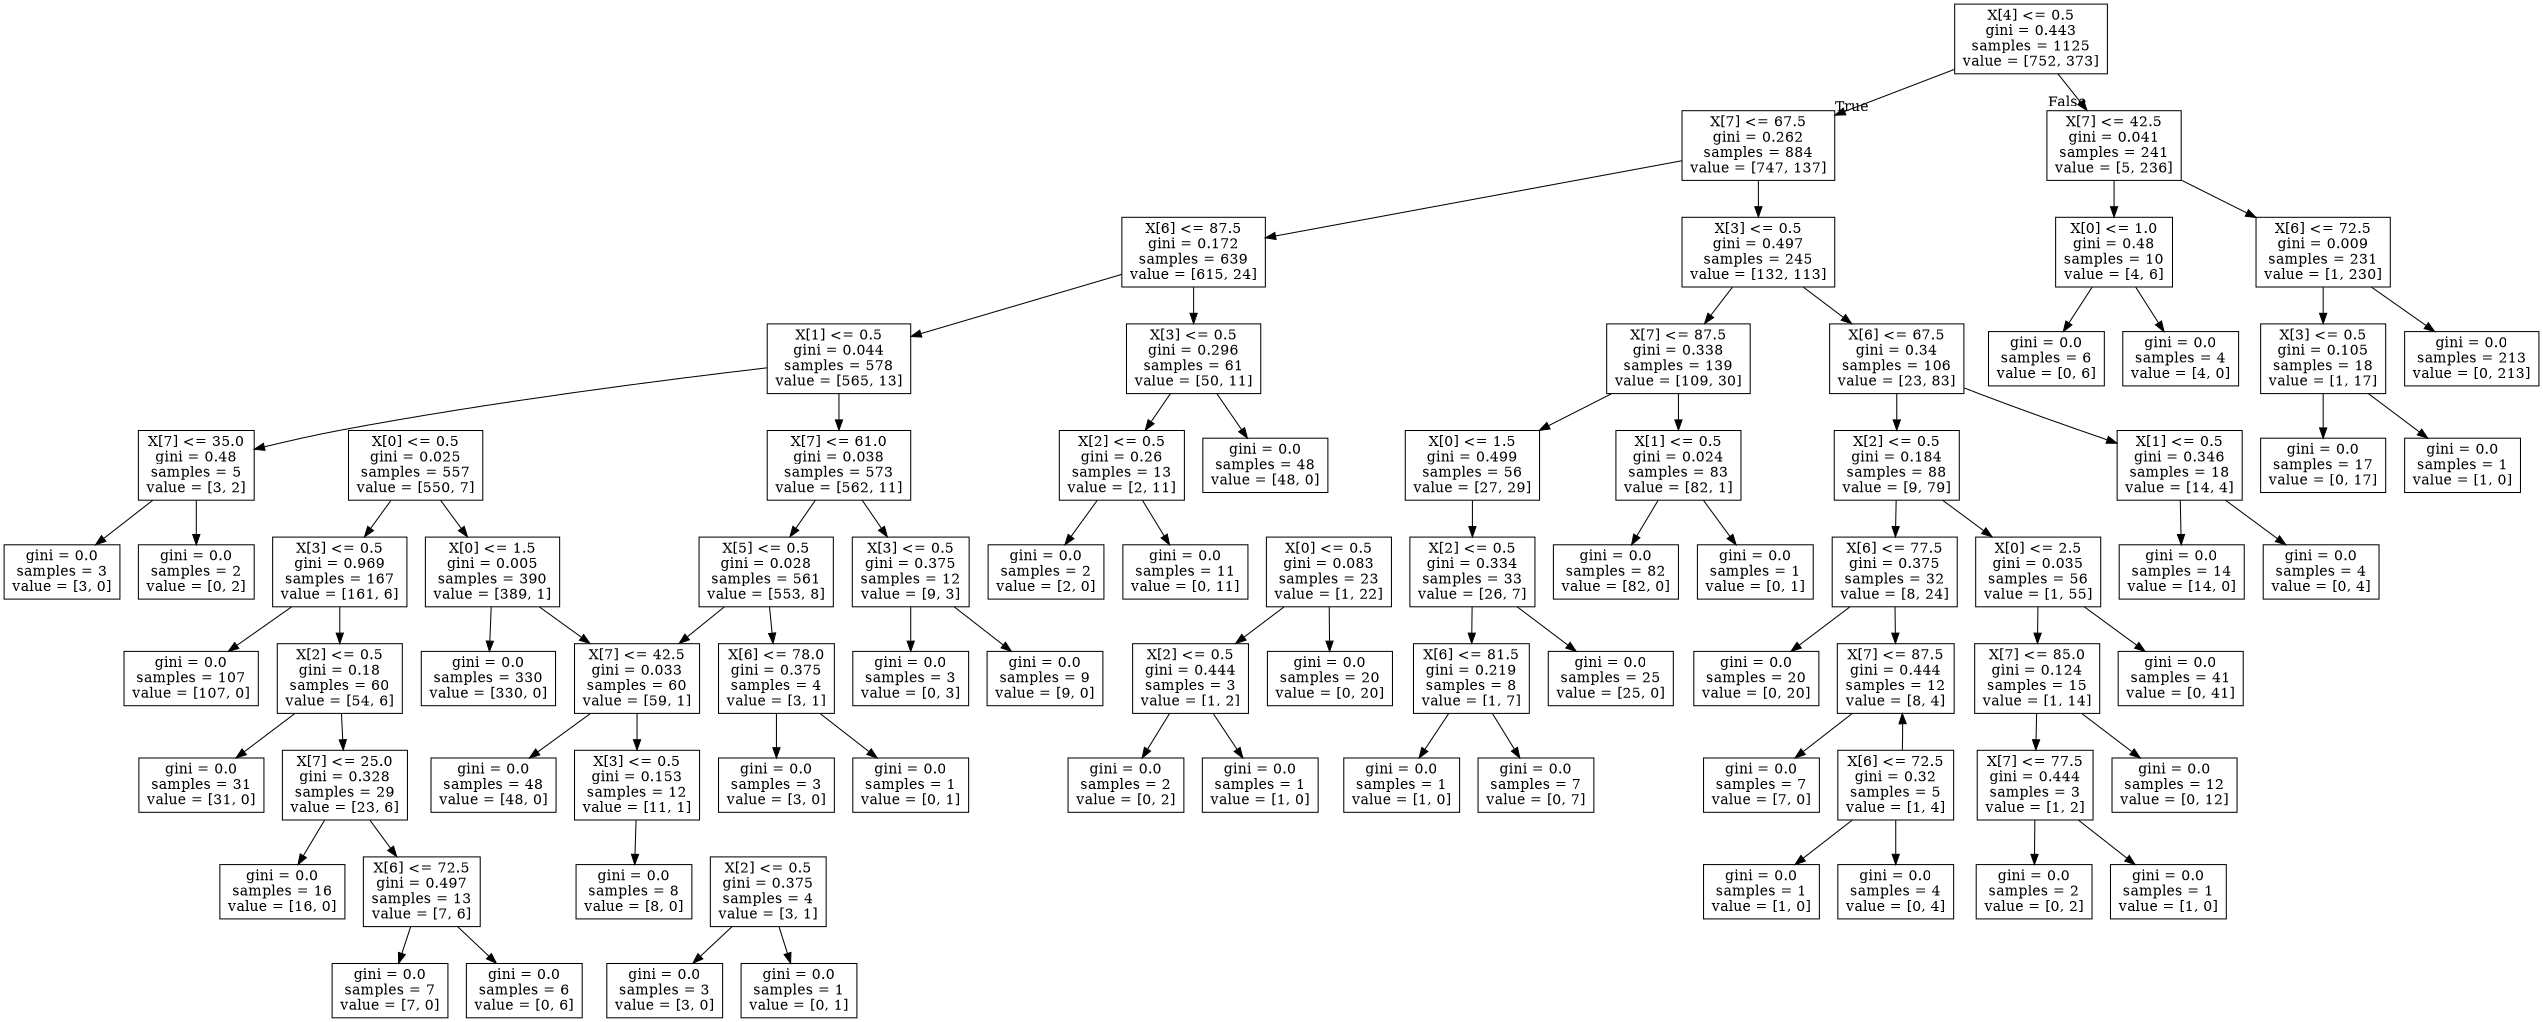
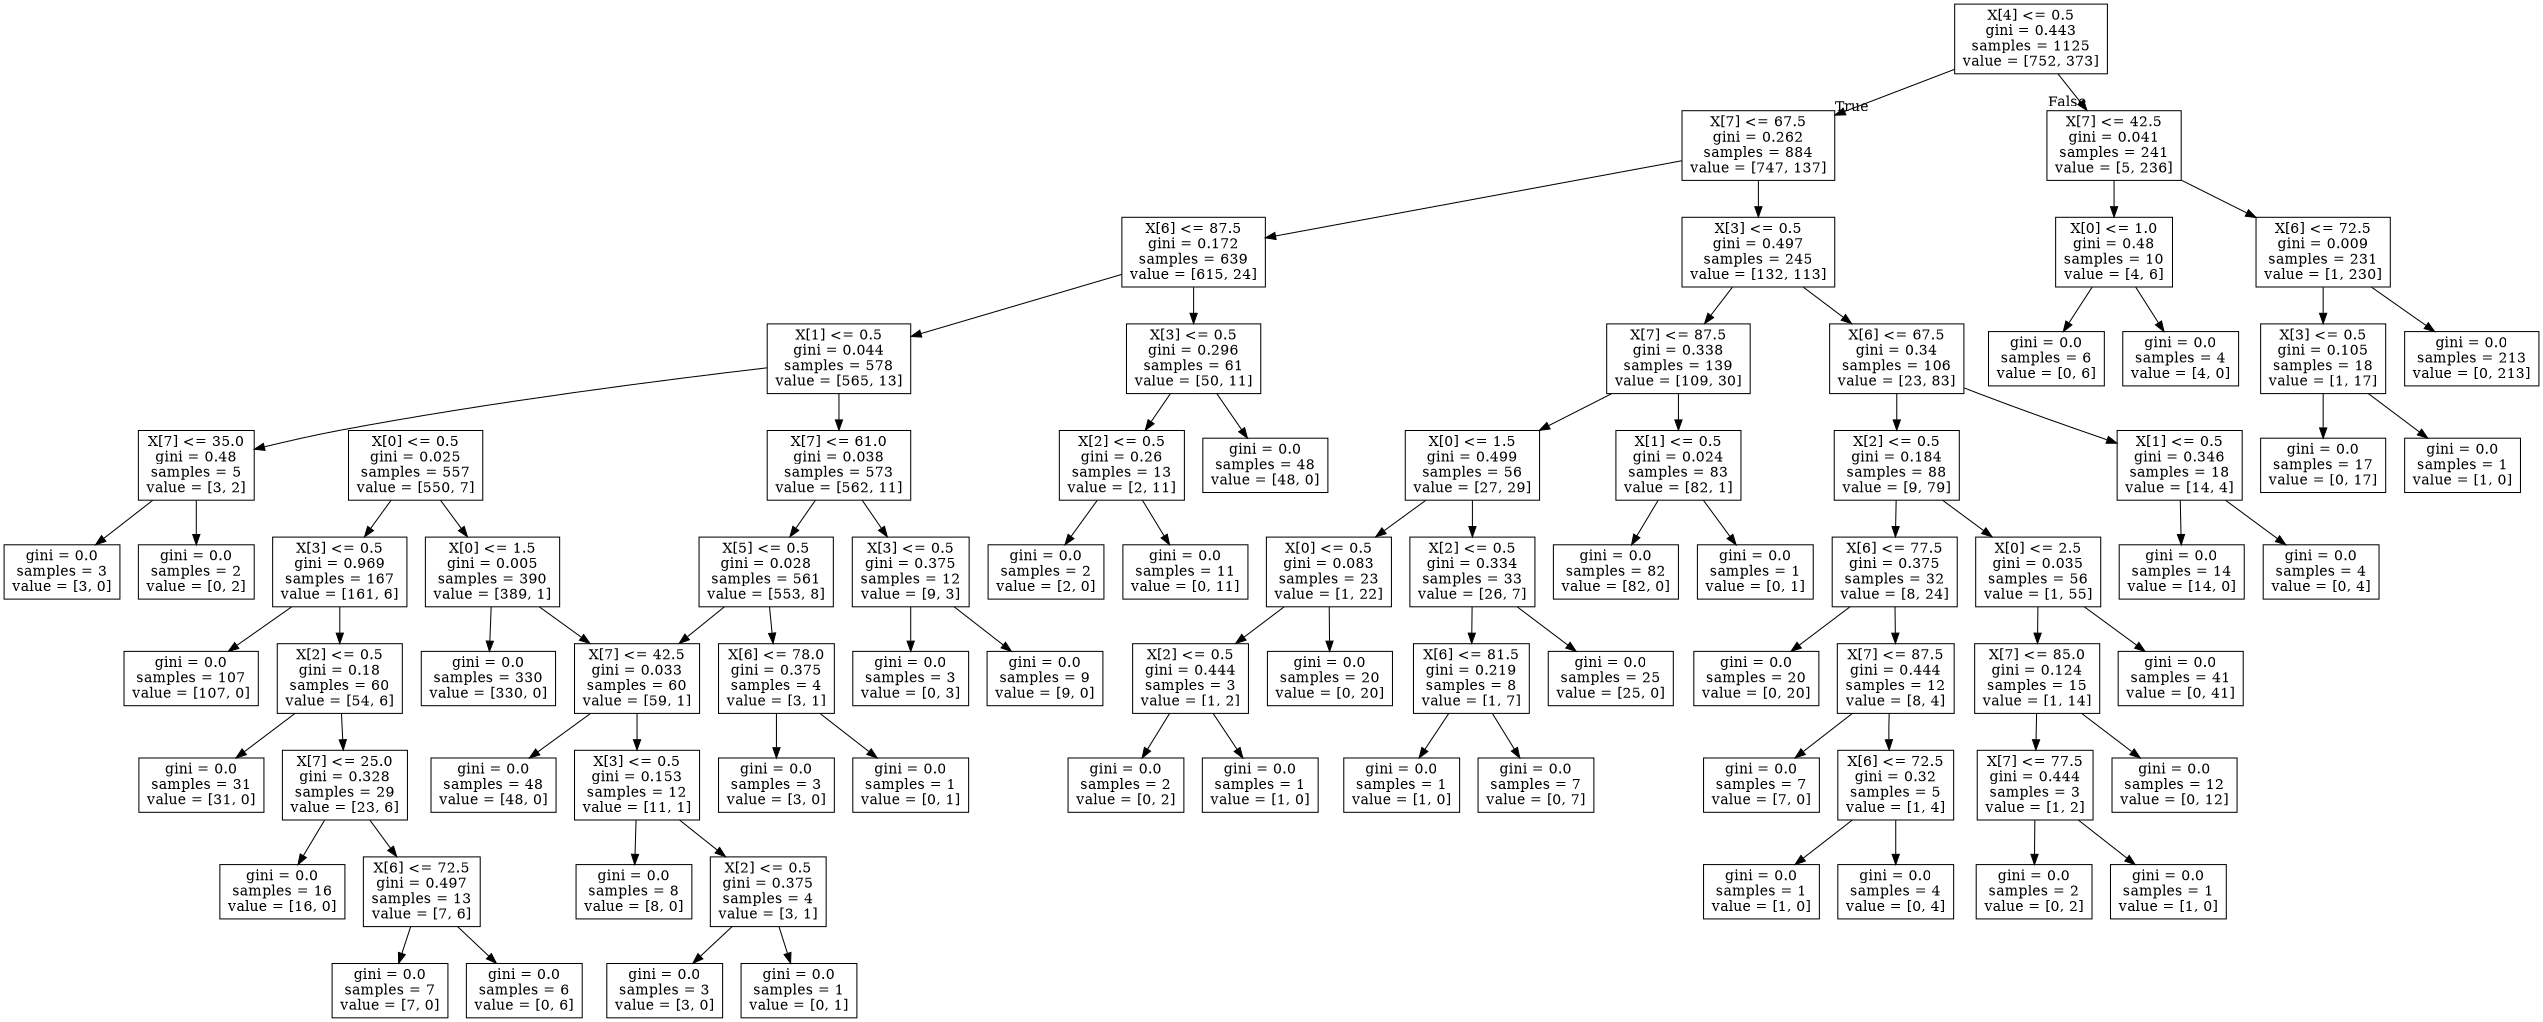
  digraph {
    node [shape=box]
    n1 [label="X[4] <= 0.5\ngini = 0.443\nsamples = 1125\nvalue = [752, 373]"]
    n2 [label="X[7] <= 67.5\ngini = 0.262\nsamples = 884\nvalue = [747, 137]"]
    n3 [label="X[7] <= 42.5\ngini = 0.041\nsamples = 241\nvalue = [5, 236]"]
    n4 [label="X[6] <= 87.5\ngini = 0.172\nsamples = 639\nvalue = [615, 24]"]
    n5 [label="X[3] <= 0.5\ngini = 0.497\nsamples = 245\nvalue = [132, 113]"]
    n6 [label="X[0] <= 1.0\ngini = 0.48\nsamples = 10\nvalue = [4, 6]"]
    n7 [label="X[6] <= 72.5\ngini = 0.009\nsamples = 231\nvalue = [1, 230]"]
    n8 [label="X[1] <= 0.5\ngini = 0.044\nsamples = 578\nvalue = [565, 13]"]
    n9 [label="X[3] <= 0.5\ngini = 0.296\nsamples = 61\nvalue = [50, 11]"]
    n10 [label="X[7] <= 87.5\ngini = 0.338\nsamples = 139\nvalue = [109, 30]"]
    n11 [label="X[6] <= 67.5\ngini = 0.34\nsamples = 106\nvalue = [23, 83]"]
    n12 [label="X[7] <= 61.0\ngini = 0.038\nsamples = 573\nvalue = [562, 11]"]
    n13 [label="X[7] <= 35.0\ngini = 0.48\nsamples = 5\nvalue = [3, 2]"]
    n14 [label="gini = 0.0\nsamples = 48\nvalue = [48, 0]"]
    n15 [label="X[2] <= 0.5\ngini = 0.26\nsamples = 13\nvalue = [2, 11]"]
    n16 [label="X[5] <= 0.5\ngini = 0.028\nsamples = 561\nvalue = [553, 8]"]
    n17 [label="X[3] <= 0.5\ngini = 0.375\nsamples = 12\nvalue = [9, 3]"]
    n18 [label="gini = 0.0\nsamples = 3\nvalue = [3, 0]"]
    n19 [label="gini = 0.0\nsamples = 2\nvalue = [0, 2]"]
    n20 [label="X[6] <= 78.0\ngini = 0.375\nsamples = 4\nvalue = [3, 1]"]
    n21 [label="X[7] <= 42.5\ngini = 0.033\nsamples = 60\nvalue = [59, 1]"]
    n22 [label="gini = 0.0\nsamples = 9\nvalue = [9, 0]"]
    n23 [label="gini = 0.0\nsamples = 3\nvalue = [0, 3]"]
    n24 [label="X[0] <= 0.5\ngini = 0.025\nsamples = 557\nvalue = [550, 7]"]
    n25 [label="X[3] <= 0.5\ngini = 0.969\nsamples = 167\nvalue = [161, 6]"]
    n26 [label="X[0] <= 1.5\ngini = 0.005\nsamples = 390\nvalue = [389, 1]"]
    n27 [label="gini = 0.0\nsamples = 3\nvalue = [3, 0]"]
    n28 [label="gini = 0.0\nsamples = 1\nvalue = [0, 1]"]
    n29 [label="gini = 0.0\nsamples = 107\nvalue = [107, 0]"]
    n30 [label="X[2] <= 0.5\ngini = 0.18\nsamples = 60\nvalue = [54, 6]"]
    n31 [label="gini = 0.0\nsamples = 330\nvalue = [330, 0]"]
    n32 [label="gini = 0.0\nsamples = 31\nvalue = [31, 0]"]
    n33 [label="X[7] <= 25.0\ngini = 0.328\nsamples = 29\nvalue = [23, 6]"]
    n34 [label="gini = 0.0\nsamples = 16\nvalue = [16, 0]"]
    n35 [label="X[6] <= 72.5\ngini = 0.497\nsamples = 13\nvalue = [7, 6]"]
    n36 [label="gini = 0.0\nsamples = 7\nvalue = [7, 0]"]
    n37 [label="gini = 0.0\nsamples = 6\nvalue = [0, 6]"]
    n38 [label="gini = 0.0\nsamples = 48\nvalue = [48, 0]"]
    n39 [label="X[3] <= 0.5\ngini = 0.153\nsamples = 12\nvalue = [11, 1]"]
    n40 [label="gini = 0.0\nsamples = 8\nvalue = [8, 0]"]
    n41 [label="X[2] <= 0.5\ngini = 0.375\nsamples = 4\nvalue = [3, 1]"]
    n42 [label="gini = 0.0\nsamples = 3\nvalue = [3, 0]"]
    n43 [label="gini = 0.0\nsamples = 1\nvalue = [0, 1]"]
    n44 [label="gini = 0.0\nsamples = 2\nvalue = [2, 0]"]
    n45 [label="gini = 0.0\nsamples = 11\nvalue = [0, 11]"]
    n46 [label="X[1] <= 0.5\ngini = 0.024\nsamples = 83\nvalue = [82, 1]"]
    n47 [label="X[0] <= 1.5\ngini = 0.499\nsamples = 56\nvalue = [27, 29]"]
    n48 [label="X[1] <= 0.5\ngini = 0.346\nsamples = 18\nvalue = [14, 4]"]
    n49 [label="X[2] <= 0.5\ngini = 0.184\nsamples = 88\nvalue = [9, 79]"]
    n50 [label="gini = 0.0\nsamples = 82\nvalue = [82, 0]"]
    n51 [label="gini = 0.0\nsamples = 1\nvalue = [0, 1]"]
    n52 [label="X[0] <= 0.5\ngini = 0.083\nsamples = 23\nvalue = [1, 22]"]
    n53 [label="X[2] <= 0.5\ngini = 0.334\nsamples = 33\nvalue = [26, 7]"]
    n54 [label="gini = 0.0\nsamples = 20\nvalue = [0, 20]"]
    n55 [label="X[2] <= 0.5\ngini = 0.444\nsamples = 3\nvalue = [1, 2]"]
    n56 [label="gini = 0.0\nsamples = 25\nvalue = [25, 0]"]
    n57 [label="X[6] <= 81.5\ngini = 0.219\nsamples = 8\nvalue = [1, 7]"]
    n58 [label="gini = 0.0\nsamples = 2\nvalue = [0, 2]"]
    n59 [label="gini = 0.0\nsamples = 1\nvalue = [1, 0]"]
    n60 [label="gini = 0.0\nsamples = 1\nvalue = [1, 0]"]
    n61 [label="gini = 0.0\nsamples = 7\nvalue = [0, 7]"]
    n62 [label="gini = 0.0\nsamples = 14\nvalue = [14, 0]"]
    n63 [label="gini = 0.0\nsamples = 4\nvalue = [0, 4]"]
    n64 [label="X[6] <= 77.5\ngini = 0.375\nsamples = 32\nvalue = [8, 24]"]
    n65 [label="X[0] <= 2.5\ngini = 0.035\nsamples = 56\nvalue = [1, 55]"]
    n66 [label="X[7] <= 87.5\ngini = 0.444\nsamples = 12\nvalue = [8, 4]"]
    n67 [label="gini = 0.0\nsamples = 20\nvalue = [0, 20]"]
    n68 [label="gini = 0.0\nsamples = 41\nvalue = [0, 41]"]
    n69 [label="X[7] <= 85.0\ngini = 0.124\nsamples = 15\nvalue = [1, 14]"]
    n70 [label="gini = 0.0\nsamples = 7\nvalue = [7, 0]"]
    n71 [label="X[6] <= 72.5\ngini = 0.32\nsamples = 5\nvalue = [1, 4]"]
    n72 [label="gini = 0.0\nsamples = 1\nvalue = [1, 0]"]
    n73 [label="gini = 0.0\nsamples = 4\nvalue = [0, 4]"]
    n74 [label="X[7] <= 77.5\ngini = 0.444\nsamples = 3\nvalue = [1, 2]"]
    n75 [label="gini = 0.0\nsamples = 12\nvalue = [0, 12]"]
    n76 [label="gini = 0.0\nsamples = 2\nvalue = [0, 2]"]
    n77 [label="gini = 0.0\nsamples = 1\nvalue = [1, 0]"]
    n78 [label="gini = 0.0\nsamples = 6\nvalue = [0, 6]"]
    n79 [label="gini = 0.0\nsamples = 4\nvalue = [4, 0]"]
    n80 [label="X[3] <= 0.5\ngini = 0.105\nsamples = 18\nvalue = [1, 17]"]
    n81 [label="gini = 0.0\nsamples = 213\nvalue = [0, 213]"]
    n82 [label="gini = 0.0\nsamples = 1\nvalue = [1, 0]"]
    n83 [label="gini = 0.0\nsamples = 17\nvalue = [0, 17]"]
    n1 -> n2 [headlabel=True labelangle=45 labeldistance=2.5]
    n1 -> n3 [headlabel=False labelangle=-45 labeldistance=2.5]
    n2 -> n4
    n2 -> n5
    n3 -> n6
    n3 -> n7
    n4 -> n8
    n4 -> n9
    n5 -> n10
    n5 -> n11
    n6 -> n78
    n6 -> n79
    n7 -> n80
    n7 -> n81
    n8 -> n12
    n8 -> n13
    n9 -> n14
    n9 -> n15
    n10 -> n46
    n10 -> n47
    n11 -> n48
    n11 -> n49
    n12 -> n16
    n12 -> n17
    n13 -> n18
    n13 -> n19
    n15 -> n44
    n15 -> n45
    n16 -> n20
    n16 -> n21
    n17 -> n22
    n17 -> n23
    n20 -> n27
    n20 -> n28
    n21 -> n38
    n21 -> n39
    n24 -> n25
    n24 -> n26
    n25 -> n29
    n25 -> n30
    n26 -> n21
    n26 -> n31
    n30 -> n32
    n30 -> n33
    n33 -> n34
    n33 -> n35
    n35 -> n36
    n35 -> n37
    n39 -> n40
+   n39 -> n41
    n41 -> n42
    n41 -> n43
    n46 -> n50
    n46 -> n51
+   n47 -> n52
    n47 -> n53
    n48 -> n62
    n48 -> n63
    n49 -> n64
    n49 -> n65
    n52 -> n54
    n52 -> n55
    n53 -> n56
    n53 -> n57
    n55 -> n58
    n55 -> n59
    n57 -> n60
    n57 -> n61
    n64 -> n66
    n64 -> n67
    n65 -> n68
    n65 -> n69
    n66 -> n70
-   n71 -> n66
+   n66 -> n71
    n69 -> n74
    n69 -> n75
    n71 -> n72
    n71 -> n73
    n74 -> n76
    n74 -> n77
    n80 -> n82
    n80 -> n83
  }
